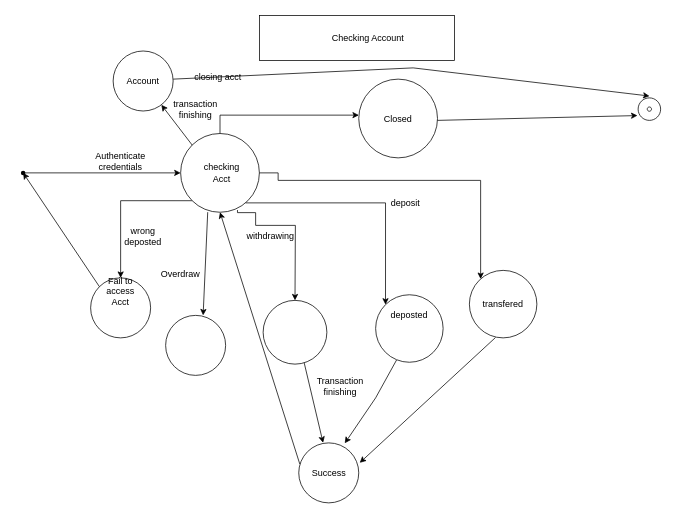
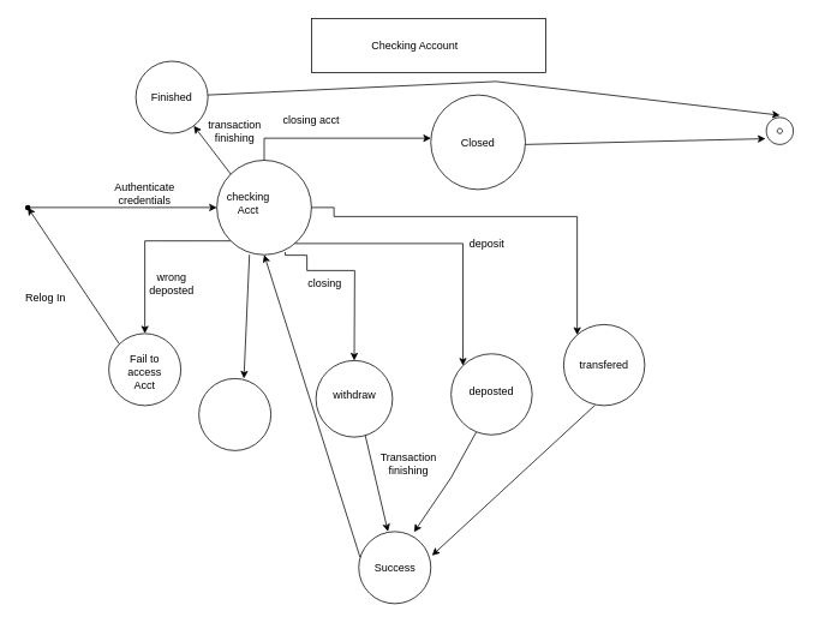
  <mxCell id="0" />
  <mxCell id="1" parent="0" />
  <mxCell id="2" value="" style="rounded=0;whiteSpace=wrap;html=1;" vertex="1" parent="1"><mxGeometry x="345" y="20" width="260" height="60" as="geometry" /></mxCell>
- <mxCell id="3" value="Checking Account" style="text;html=1;strokeColor=none;fillColor=none;align=center;verticalAlign=middle;whiteSpace=wrap;rounded=0;" vertex="1" parent="1"><mxGeometry x="380" y="35" width="220" height="30" as="geometry" /></mxCell>
+ <mxCell id="3" value="Checking Account" style="text;html=1;strokeColor=none;fillColor=none;align=center;verticalAlign=middle;whiteSpace=wrap;rounded=0;" vertex="1" parent="1"><mxGeometry x="350" y="35" width="220" height="30" as="geometry" /></mxCell>
  <mxCell id="4" style="edgeStyle=orthogonalEdgeStyle;rounded=0;orthogonalLoop=1;jettySize=auto;html=1;" edge="1" parent="1" source="5" target="10"><mxGeometry relative="1" as="geometry"><mxPoint x="270" y="230" as="targetPoint" /></mxGeometry></mxCell>
  <mxCell id="5" value="" style="shape=waypoint;sketch=0;fillStyle=solid;size=6;pointerEvents=1;points=[];fillColor=none;resizable=0;rotatable=0;perimeter=centerPerimeter;snapToPoint=1;" vertex="1" parent="1"><mxGeometry x="20" y="220" width="20" height="20" as="geometry" /></mxCell>
  <mxCell id="6" value="" style="edgeStyle=orthogonalEdgeStyle;rounded=0;orthogonalLoop=1;jettySize=auto;html=1;entryX=0;entryY=0;entryDx=0;entryDy=0;" edge="1" parent="1" source="10" target="15"><mxGeometry relative="1" as="geometry"><mxPoint x="410" y="230" as="targetPoint" /><Array as="points"><mxPoint x="513" y="270" /></Array></mxGeometry></mxCell>
  <mxCell id="7" value="" style="edgeStyle=orthogonalEdgeStyle;rounded=0;orthogonalLoop=1;jettySize=auto;html=1;exitX=0.722;exitY=0.972;exitDx=0;exitDy=0;exitPerimeter=0;" edge="1" parent="1" source="10" target="12"><mxGeometry relative="1" as="geometry"><Array as="points"><mxPoint x="316" y="283" /><mxPoint x="340" y="283" /><mxPoint x="340" y="300" /><mxPoint x="393" y="300" /></Array></mxGeometry></mxCell>
  <mxCell id="8" style="edgeStyle=orthogonalEdgeStyle;rounded=0;orthogonalLoop=1;jettySize=auto;html=1;exitX=0;exitY=1;exitDx=0;exitDy=0;" edge="1" parent="1" source="10" target="20"><mxGeometry relative="1" as="geometry"><mxPoint x="160" y="410" as="targetPoint" /></mxGeometry></mxCell>
  <mxCell id="9" value="" style="edgeStyle=orthogonalEdgeStyle;rounded=0;orthogonalLoop=1;jettySize=auto;html=1;" edge="1" parent="1" source="10" target="30"><mxGeometry relative="1" as="geometry"><Array as="points"><mxPoint x="293" y="153" /></Array></mxGeometry></mxCell>
  <mxCell id="10" value="" style="ellipse;whiteSpace=wrap;html=1;aspect=fixed;" vertex="1" parent="1"><mxGeometry x="240" y="177.5" width="105" height="105" as="geometry" /></mxCell>
- <mxCell id="11" value="checking Acct" style="text;html=1;strokeColor=none;fillColor=none;align=center;verticalAlign=middle;whiteSpace=wrap;rounded=0;" vertex="1" parent="1"><mxGeometry x="265" y="215" width="60" height="30" as="geometry" /></mxCell>
+ <mxCell id="11" value="checking Acct" style="text;html=1;strokeColor=none;fillColor=none;align=center;verticalAlign=middle;whiteSpace=wrap;rounded=0;" vertex="1" parent="1"><mxGeometry x="245" y="210" width="60" height="30" as="geometry" /></mxCell>
  <mxCell id="12" value="" style="ellipse;whiteSpace=wrap;html=1;aspect=fixed;" vertex="1" parent="1"><mxGeometry x="350" y="400" width="85" height="85" as="geometry" /></mxCell>
+ <mxCell id="13" value="withdraw" style="text;html=1;strokeColor=none;fillColor=none;align=center;verticalAlign=middle;whiteSpace=wrap;rounded=0;" vertex="1" parent="1"><mxGeometry x="362.5" y="422.5" width="60" height="30" as="geometry" /></mxCell>
  <mxCell id="14" value="" style="edgeStyle=orthogonalEdgeStyle;rounded=0;orthogonalLoop=1;jettySize=auto;html=1;exitX=1;exitY=0.5;exitDx=0;exitDy=0;" edge="1" parent="1" source="10" target="18"><mxGeometry relative="1" as="geometry"><Array as="points"><mxPoint x="370" y="230" /><mxPoint x="370" y="240" /><mxPoint x="640" y="240" /></Array></mxGeometry></mxCell>
  <mxCell id="15" value="" style="ellipse;whiteSpace=wrap;html=1;aspect=fixed;" vertex="1" parent="1"><mxGeometry x="500" y="392.5" width="90" height="90" as="geometry" /></mxCell>
  <mxCell id="16" value="deposit" style="text;html=1;strokeColor=none;fillColor=none;align=center;verticalAlign=middle;whiteSpace=wrap;rounded=0;" vertex="1" parent="1"><mxGeometry x="510" y="255" width="60" height="30" as="geometry" /></mxCell>
- <mxCell id="17" value="deposted" style="text;html=1;strokeColor=none;fillColor=none;align=center;verticalAlign=middle;whiteSpace=wrap;rounded=0;" vertex="1" parent="1"><mxGeometry x="515" y="405" width="60" height="30" as="geometry" /></mxCell>
+ <mxCell id="17" value="deposted" style="text;html=1;strokeColor=none;fillColor=none;align=center;verticalAlign=middle;whiteSpace=wrap;rounded=0;" vertex="1" parent="1"><mxGeometry x="515" y="420" width="60" height="30" as="geometry" /></mxCell>
  <mxCell id="18" value="" style="ellipse;whiteSpace=wrap;html=1;aspect=fixed;" vertex="1" parent="1"><mxGeometry x="625" y="360" width="90" height="90" as="geometry" /></mxCell>
- <mxCell id="19" value="withdrawing" style="text;html=1;strokeColor=none;fillColor=none;align=center;verticalAlign=middle;whiteSpace=wrap;rounded=0;" vertex="1" parent="1"><mxGeometry x="330" y="300" width="60" height="30" as="geometry" /></mxCell>
+ <mxCell id="19" value="closing" style="text;html=1;strokeColor=none;fillColor=none;align=center;verticalAlign=middle;whiteSpace=wrap;rounded=0;" vertex="1" parent="1"><mxGeometry x="330" y="300" width="60" height="30" as="geometry" /></mxCell>
  <mxCell id="20" value="" style="ellipse;whiteSpace=wrap;html=1;aspect=fixed;" vertex="1" parent="1"><mxGeometry x="120" y="370" width="80" height="80" as="geometry" /></mxCell>
- <mxCell id="21" value="Fail to access Acct" style="text;html=1;strokeColor=none;fillColor=none;align=center;verticalAlign=middle;whiteSpace=wrap;rounded=0;" vertex="1" parent="1"><mxGeometry x="130" y="375" width="60" height="25" as="geometry" /></mxCell>
+ <mxCell id="21" value="Fail to access Acct" style="text;html=1;strokeColor=none;fillColor=none;align=center;verticalAlign=middle;whiteSpace=wrap;rounded=0;" vertex="1" parent="1"><mxGeometry x="130" y="400" width="60" height="25" as="geometry" /></mxCell>
  <mxCell id="22" value="wrong deposted" style="text;html=1;strokeColor=none;fillColor=none;align=center;verticalAlign=middle;whiteSpace=wrap;rounded=0;" vertex="1" parent="1"><mxGeometry x="160" y="300" width="60" height="30" as="geometry" /></mxCell>
  <mxCell id="23" value="Authenticate&lt;br&gt;credentials" style="text;html=1;strokeColor=none;fillColor=none;align=center;verticalAlign=middle;whiteSpace=wrap;rounded=0;" vertex="1" parent="1"><mxGeometry x="130" y="200" width="60" height="30" as="geometry" /></mxCell>
  <mxCell id="24" value="transfered" style="text;html=1;strokeColor=none;fillColor=none;align=center;verticalAlign=middle;whiteSpace=wrap;rounded=0;" vertex="1" parent="1"><mxGeometry x="640" y="390" width="60" height="30" as="geometry" /></mxCell>
- <mxCell id="25" value="Overdraw" style="text;html=1;strokeColor=none;fillColor=none;align=center;verticalAlign=middle;whiteSpace=wrap;rounded=0;" vertex="1" parent="1"><mxGeometry x="210" y="350" width="60" height="30" as="geometry" /></mxCell>
  <mxCell id="26" value="" style="endArrow=classic;html=1;rounded=0;exitX=0.344;exitY=0.999;exitDx=0;exitDy=0;exitPerimeter=0;" edge="1" parent="1" source="10"><mxGeometry width="50" height="50" relative="1" as="geometry"><mxPoint x="280" y="290" as="sourcePoint" /><mxPoint x="270" y="420" as="targetPoint" /></mxGeometry></mxCell>
  <mxCell id="27" value="" style="ellipse;whiteSpace=wrap;html=1;aspect=fixed;" vertex="1" parent="1"><mxGeometry x="220" y="420" width="80" height="80" as="geometry" /></mxCell>
  <mxCell id="28" value="" style="verticalLabelPosition=bottom;verticalAlign=top;html=1;shape=mxgraph.basic.donut;dx=12.14;" vertex="1" parent="1"><mxGeometry x="850" y="130" width="30" height="30" as="geometry" /></mxCell>
  <mxCell id="29" value="Text" style="text;html=1;strokeColor=none;fillColor=none;align=center;verticalAlign=middle;whiteSpace=wrap;rounded=0;" vertex="1" parent="1"><mxGeometry x="500" y="147.5" width="60" height="30" as="geometry" /></mxCell>
  <mxCell id="30" value="" style="ellipse;whiteSpace=wrap;html=1;aspect=fixed;" vertex="1" parent="1"><mxGeometry x="477.5" y="105" width="105" height="105" as="geometry" /></mxCell>
  <mxCell id="31" value="Closed" style="text;html=1;strokeColor=none;fillColor=none;align=center;verticalAlign=middle;whiteSpace=wrap;rounded=0;" vertex="1" parent="1"><mxGeometry x="500" y="142.5" width="60" height="30" as="geometry" /></mxCell>
- <mxCell id="32" value="closing acct" style="text;html=1;strokeColor=none;fillColor=none;align=center;verticalAlign=middle;whiteSpace=wrap;rounded=0;" vertex="1" parent="1"><mxGeometry x="245" y="87.5" width="90" height="30" as="geometry" /></mxCell>
+ <mxCell id="32" value="closing acct" style="text;html=1;strokeColor=none;fillColor=none;align=center;verticalAlign=middle;whiteSpace=wrap;rounded=0;" vertex="1" parent="1"><mxGeometry x="300" y="117.5" width="90" height="30" as="geometry" /></mxCell>
  <mxCell id="33" value="" style="endArrow=classic;html=1;rounded=0;exitX=0;exitY=0;exitDx=0;exitDy=0;" edge="1" parent="1" source="10" target="34"><mxGeometry width="50" height="50" relative="1" as="geometry"><mxPoint x="240" y="177.5" as="sourcePoint" /><mxPoint x="230" y="120" as="targetPoint" /></mxGeometry></mxCell>
  <mxCell id="34" value="" style="ellipse;whiteSpace=wrap;html=1;aspect=fixed;" vertex="1" parent="1"><mxGeometry x="150" y="67.5" width="80" height="80" as="geometry" /></mxCell>
- <mxCell id="35" value="Account" style="text;html=1;strokeColor=none;fillColor=none;align=center;verticalAlign=middle;whiteSpace=wrap;rounded=0;" vertex="1" parent="1"><mxGeometry x="160" y="92.5" width="60" height="30" as="geometry" /></mxCell>
+ <mxCell id="35" value="Finished" style="text;html=1;strokeColor=none;fillColor=none;align=center;verticalAlign=middle;whiteSpace=wrap;rounded=0;" vertex="1" parent="1"><mxGeometry x="160" y="92.5" width="60" height="30" as="geometry" /></mxCell>
  <mxCell id="36" value="transaction finishing" style="text;html=1;strokeColor=none;fillColor=none;align=center;verticalAlign=middle;whiteSpace=wrap;rounded=0;" vertex="1" parent="1"><mxGeometry x="230" y="130" width="60" height="30" as="geometry" /></mxCell>
  <mxCell id="37" value="" style="endArrow=classic;html=1;rounded=0;entryX=0.505;entryY=-0.081;entryDx=0;entryDy=0;entryPerimeter=0;" edge="1" parent="1" target="28"><mxGeometry width="50" height="50" relative="1" as="geometry"><mxPoint x="230" y="105" as="sourcePoint" /><mxPoint x="280" y="55" as="targetPoint" /><Array as="points"><mxPoint x="550" y="90" /></Array></mxGeometry></mxCell>
  <mxCell id="38" value="" style="endArrow=classic;html=1;rounded=0;entryX=-0.029;entryY=0.786;entryDx=0;entryDy=0;entryPerimeter=0;" edge="1" parent="1" target="28"><mxGeometry width="50" height="50" relative="1" as="geometry"><mxPoint x="582.5" y="160" as="sourcePoint" /><mxPoint x="632.5" y="110" as="targetPoint" /></mxGeometry></mxCell>
  <mxCell id="39" value="" style="endArrow=classic;html=1;rounded=0;exitX=0;exitY=0;exitDx=0;exitDy=0;entryX=0.843;entryY=1.029;entryDx=0;entryDy=0;entryPerimeter=0;" edge="1" parent="1" source="20" target="5"><mxGeometry width="50" height="50" relative="1" as="geometry"><mxPoint x="130" y="360" as="sourcePoint" /><mxPoint x="78.284" y="358.284" as="targetPoint" /></mxGeometry></mxCell>
+ <mxCell id="40" value="Relog In" style="text;html=1;strokeColor=none;fillColor=none;align=center;verticalAlign=middle;whiteSpace=wrap;rounded=0;" vertex="1" parent="1"><mxGeometry x="20" y="315" width="60" height="30" as="geometry" /></mxCell>
  <mxCell id="41" value="" style="ellipse;whiteSpace=wrap;html=1;aspect=fixed;" vertex="1" parent="1"><mxGeometry x="397.5" y="590" width="80" height="80" as="geometry" /></mxCell>
  <mxCell id="42" value="" style="endArrow=classic;html=1;rounded=0;entryX=0.406;entryY=0;entryDx=0;entryDy=0;entryPerimeter=0;exitX=0.645;exitY=0.983;exitDx=0;exitDy=0;exitPerimeter=0;" edge="1" parent="1" source="12" target="41"><mxGeometry width="50" height="50" relative="1" as="geometry"><mxPoint x="400" y="490" as="sourcePoint" /><mxPoint x="440" y="470" as="targetPoint" /></mxGeometry></mxCell>
  <mxCell id="43" value="" style="endArrow=classic;html=1;rounded=0;entryX=0.767;entryY=0.007;entryDx=0;entryDy=0;entryPerimeter=0;exitX=0.31;exitY=0.967;exitDx=0;exitDy=0;exitPerimeter=0;" edge="1" parent="1" source="15" target="41"><mxGeometry width="50" height="50" relative="1" as="geometry"><mxPoint x="525" y="540" as="sourcePoint" /><mxPoint x="575" y="490" as="targetPoint" /><Array as="points"><mxPoint x="500" y="530" /></Array></mxGeometry></mxCell>
  <mxCell id="44" value="" style="endArrow=classic;html=1;rounded=0;exitX=0.387;exitY=0.995;exitDx=0;exitDy=0;exitPerimeter=0;entryX=1.017;entryY=0.332;entryDx=0;entryDy=0;entryPerimeter=0;" edge="1" parent="1" source="18" target="41"><mxGeometry width="50" height="50" relative="1" as="geometry"><mxPoint x="460" y="440" as="sourcePoint" /><mxPoint x="510" y="390" as="targetPoint" /></mxGeometry></mxCell>
  <mxCell id="45" value="Transaction finishing" style="text;html=1;strokeColor=none;fillColor=none;align=center;verticalAlign=middle;whiteSpace=wrap;rounded=0;" vertex="1" parent="1"><mxGeometry x="422.5" y="500" width="60" height="30" as="geometry" /></mxCell>
  <mxCell id="46" value="Success" style="text;html=1;strokeColor=none;fillColor=none;align=center;verticalAlign=middle;whiteSpace=wrap;rounded=0;" vertex="1" parent="1"><mxGeometry x="407.5" y="615" width="60" height="30" as="geometry" /></mxCell>
  <mxCell id="47" value="" style="endArrow=classic;html=1;rounded=0;exitX=0.017;exitY=0.352;exitDx=0;exitDy=0;exitPerimeter=0;entryX=0.5;entryY=1;entryDx=0;entryDy=0;" edge="1" parent="1" source="41" target="10"><mxGeometry width="50" height="50" relative="1" as="geometry"><mxPoint x="460" y="430" as="sourcePoint" /><mxPoint x="510" y="380" as="targetPoint" /></mxGeometry></mxCell>
